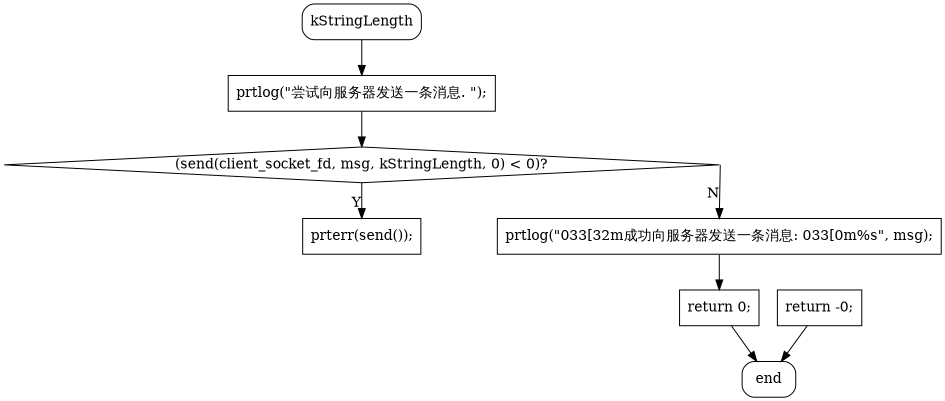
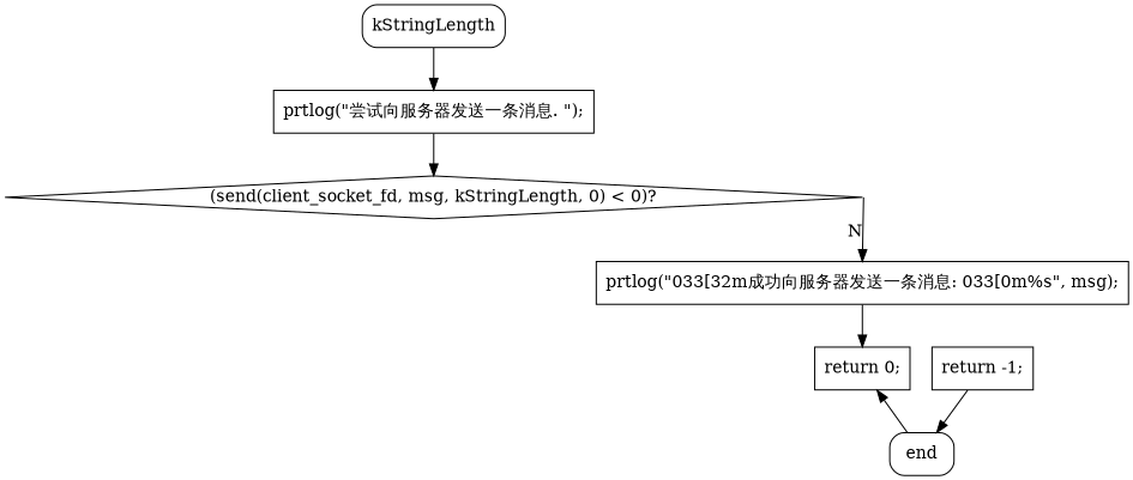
  digraph {
    splines=polyline
    node [shape=box]
    n1 [label=end style=rounded]
    n2 [label=kStringLength style=rounded]
    n3 [label="prtlog(\"尝试向服务器发送一条消息. \");"]
    n4 [label="(send(client_socket_fd, msg, kStringLength, 0) < 0)?" shape=diamond]
-   n5 [label="prterr(send());"]
    n6 [label="prtlog(\"\033[32m成功向服务器发送一条消息: \033[0m%s\", msg);"]
    n7 [label="return 0;"]
-   n8 [label="return -0;"]
+   n8 [label="return -1;"]
    subgraph sub_1 {
      rank=sink
      n1
    }
    n2 -> n3
    n3 -> n4
-   n4 -> n5 [headport=n tailport=s xlabel=Y]
    n4 -> n6 [headport=n tailport=e xlabel=N]
    n6 -> n7
-   n7 -> n1
+   n1 -> n7
    n8 -> n1
  }
